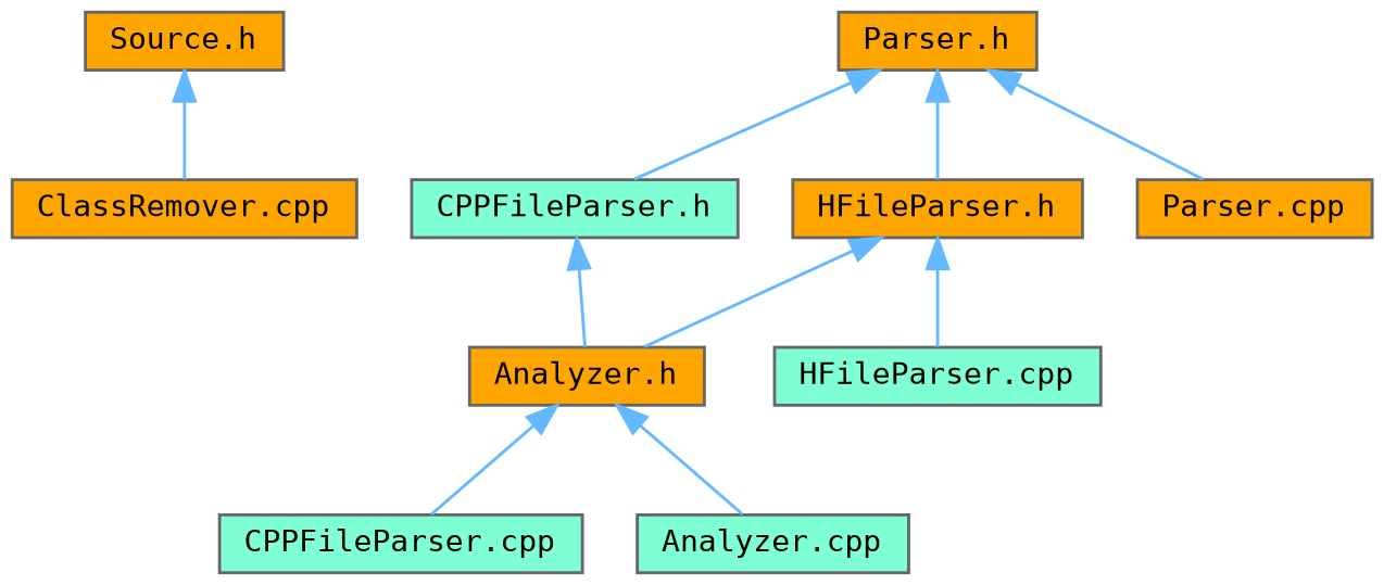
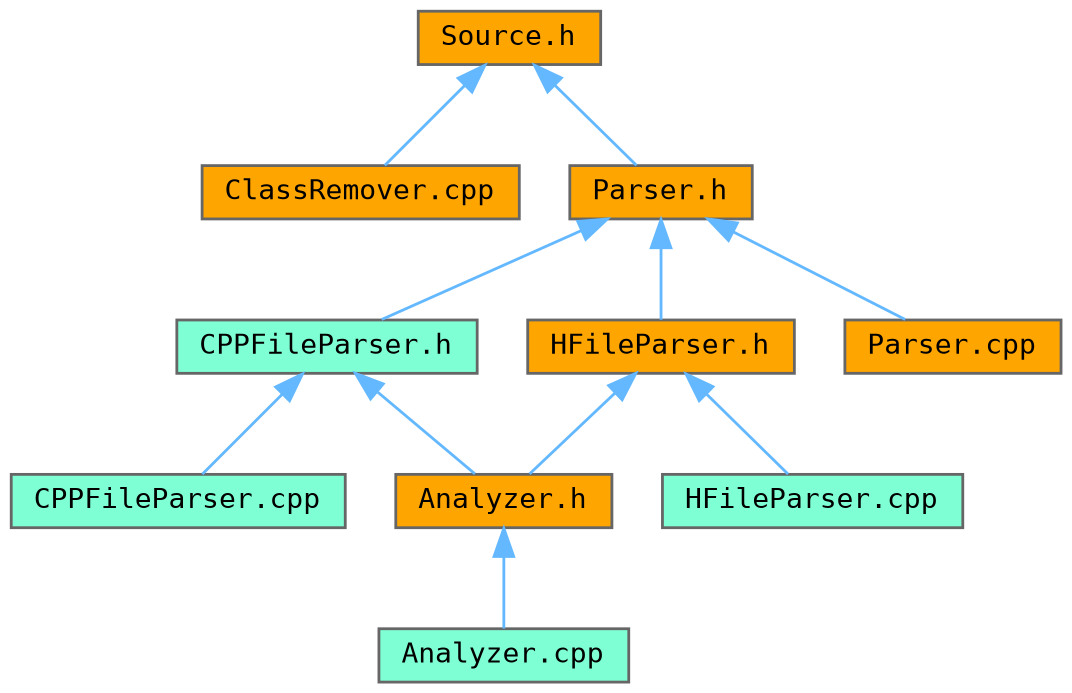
  digraph {
    fontname="DejaVu Sans Mono"
    node [color=grey40 fillcolor=orange fontname="DejaVu Sans Mono" fontsize=10 shape=box style=filled]
    edge [color=steelblue1 dir=back fontname="DejaVu Sans Mono" fontsize=10 labelfontname=Helvetica labelfontsize=10 style=solid]
    n1 [color=gray40 fontcolor=black height=0.2 label="Source.h" width=0.4]
    n2 [height=0.2 label="ClassRemover.cpp" width=0.4]
    n3 [height=0.2 label="Parser.h" width=0.4]
    n4 [fillcolor=aquamarine height=0.2 label="CPPFileParser.h" width=0.4]
    n5 [height=0.2 label="HFileParser.h" width=0.4]
    n6 [height=0.2 label="Parser.cpp" width=0.4]
    n7 [height=0.2 label="Analyzer.h" width=0.4]
    n8 [fillcolor=aquamarine height=0.2 label="CPPFileParser.cpp" width=0.4]
    n9 [fillcolor=aquamarine height=0.2 label="HFileParser.cpp" width=0.4]
    n10 [fillcolor=aquamarine height=0.2 label="Analyzer.cpp" width=0.4]
    n1 -> n2
+   n1 -> n3
    n3 -> n4
    n3 -> n5
    n3 -> n6
    n4 -> n7
-   n7 -> n8
+   n4 -> n8
    n5 -> n7
    n5 -> n9
    n7 -> n10
  }
